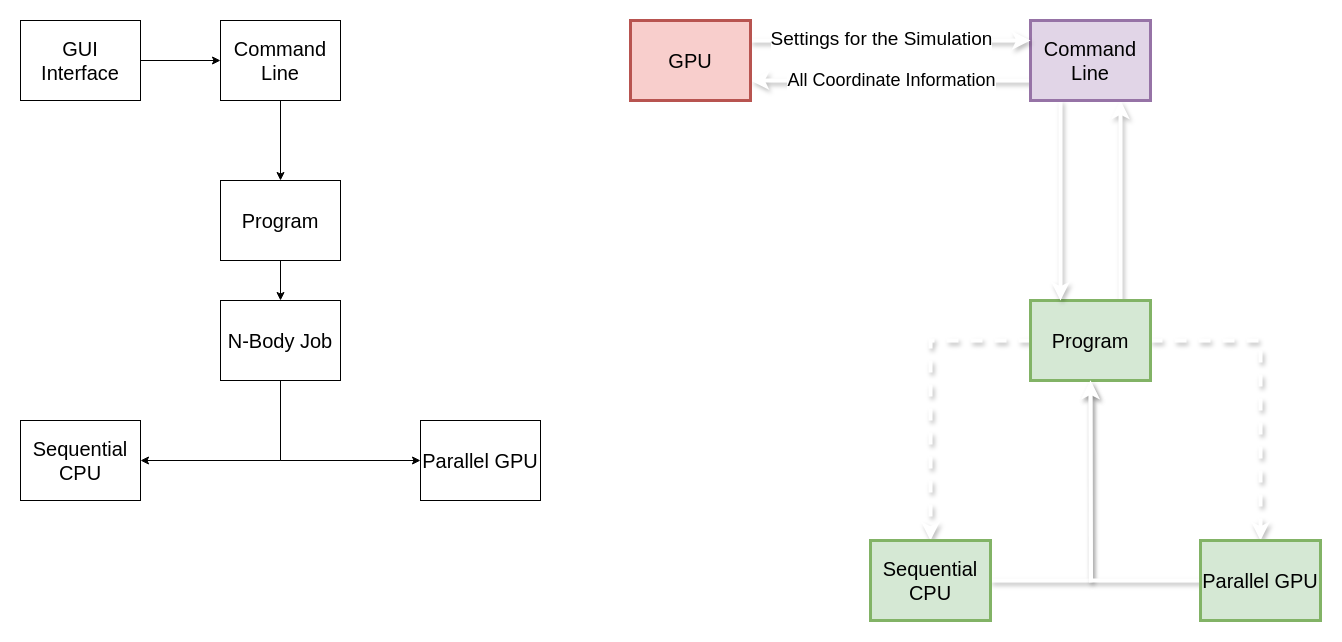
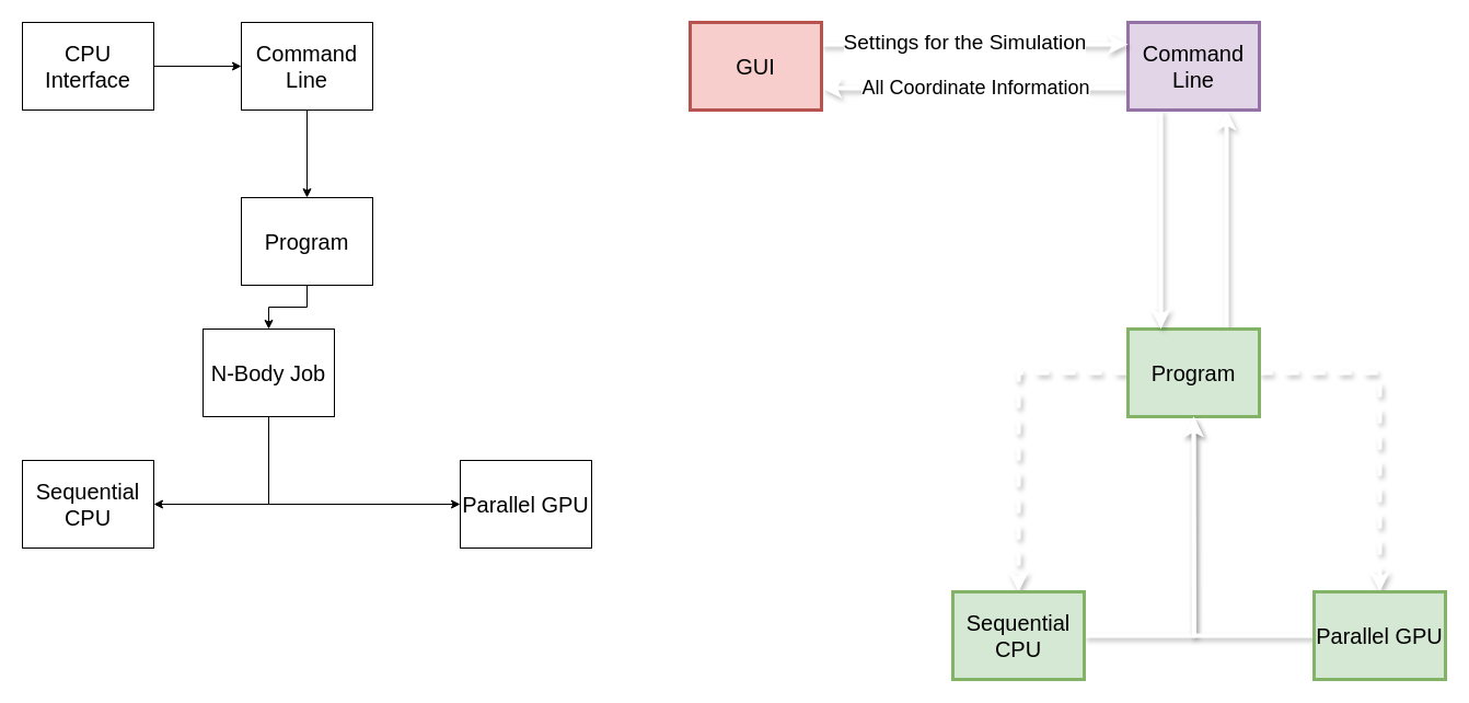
  <mxCell id="0" />
  <mxCell id="1" parent="0" />
  <mxCell id="2" style="edgeStyle=orthogonalEdgeStyle;rounded=0;orthogonalLoop=1;jettySize=auto;html=1;entryX=0.5;entryY=0;entryDx=0;entryDy=0;strokeWidth=4;strokeColor=#FFFFFF;shadow=1;dashed=1;" parent="1" source="5" target="16" edge="1"><mxGeometry relative="1" as="geometry" /></mxCell>
  <mxCell id="3" style="edgeStyle=orthogonalEdgeStyle;rounded=0;orthogonalLoop=1;jettySize=auto;html=1;entryX=0.5;entryY=0;entryDx=0;entryDy=0;strokeWidth=4;strokeColor=#FFFFFF;shadow=1;dashed=1;" parent="1" source="5" target="14" edge="1"><mxGeometry relative="1" as="geometry" /></mxCell>
  <mxCell id="4" style="edgeStyle=orthogonalEdgeStyle;rounded=0;orthogonalLoop=1;jettySize=auto;html=1;exitX=0.75;exitY=0;exitDx=0;exitDy=0;entryX=0.75;entryY=1;entryDx=0;entryDy=0;shadow=1;strokeColor=#FFFFFF;strokeWidth=4;" edge="1" parent="1" source="5" target="9"><mxGeometry relative="1" as="geometry" /></mxCell>
  <mxCell id="5" value="&lt;font style=&quot;font-size: 20px&quot;&gt;Program&lt;/font&gt;" style="rounded=0;whiteSpace=wrap;html=1;fillColor=#d5e8d4;strokeColor=#82b366;strokeWidth=3;" parent="1" vertex="1"><mxGeometry x="1030" y="300" width="120" height="80" as="geometry" /></mxCell>
  <mxCell id="6" style="edgeStyle=orthogonalEdgeStyle;rounded=0;orthogonalLoop=1;jettySize=auto;html=1;exitX=0;exitY=0.75;exitDx=0;exitDy=0;entryX=1;entryY=0.75;entryDx=0;entryDy=0;shadow=1;strokeColor=#FFFFFF;strokeWidth=4;" edge="1" parent="1" source="9" target="12"><mxGeometry relative="1" as="geometry" /></mxCell>
  <mxCell id="7" value="&lt;font style=&quot;font-size: 18px;&quot;&gt;All Coordinate Information&lt;/font&gt;" style="edgeLabel;html=1;align=center;verticalAlign=middle;resizable=0;points=[];fontSize=18;labelBackgroundColor=default;" vertex="1" connectable="0" parent="6"><mxGeometry x="0.029" y="-1" relative="1" as="geometry"><mxPoint x="4" as="offset" /></mxGeometry></mxCell>
  <mxCell id="8" style="edgeStyle=orthogonalEdgeStyle;rounded=0;orthogonalLoop=1;jettySize=auto;html=1;exitX=0.25;exitY=1;exitDx=0;exitDy=0;entryX=0.25;entryY=0;entryDx=0;entryDy=0;shadow=1;strokeColor=#FFFFFF;strokeWidth=4;" edge="1" parent="1" source="9" target="5"><mxGeometry relative="1" as="geometry" /></mxCell>
  <mxCell id="9" value="&lt;font style=&quot;font-size: 20px&quot;&gt;Command Line&lt;/font&gt;" style="rounded=0;whiteSpace=wrap;html=1;fillColor=#e1d5e7;strokeColor=#9673a6;strokeWidth=3;" parent="1" vertex="1"><mxGeometry x="1030" y="20" width="120" height="80" as="geometry" /></mxCell>
  <mxCell id="10" style="edgeStyle=orthogonalEdgeStyle;rounded=0;orthogonalLoop=1;jettySize=auto;html=1;exitX=1;exitY=0.25;exitDx=0;exitDy=0;entryX=0;entryY=0.25;entryDx=0;entryDy=0;shadow=1;strokeColor=#FFFFFF;strokeWidth=4;" edge="1" parent="1" source="12" target="9"><mxGeometry relative="1" as="geometry" /></mxCell>
  <mxCell id="11" value="&lt;font style=&quot;font-size: 19px;&quot;&gt;Settings for the Simulation&lt;/font&gt;" style="edgeLabel;html=1;align=center;verticalAlign=middle;resizable=0;points=[];fontSize=19;labelBackgroundColor=default;" vertex="1" connectable="0" parent="10"><mxGeometry x="-0.157" y="2" relative="1" as="geometry"><mxPoint x="12" as="offset" /></mxGeometry></mxCell>
- <mxCell id="12" value="&lt;font style=&quot;font-size: 20px&quot;&gt;GPU&lt;/font&gt;" style="rounded=0;whiteSpace=wrap;html=1;fillColor=#f8cecc;strokeColor=#b85450;strokeWidth=3;" parent="1" vertex="1"><mxGeometry x="630" y="20" width="120" height="80" as="geometry" /></mxCell>
+ <mxCell id="12" value="&lt;font style=&quot;font-size: 20px&quot;&gt;GUI&lt;/font&gt;" style="rounded=0;whiteSpace=wrap;html=1;fillColor=#f8cecc;strokeColor=#b85450;strokeWidth=3;" parent="1" vertex="1"><mxGeometry x="630" y="20" width="120" height="80" as="geometry" /></mxCell>
  <mxCell id="13" style="edgeStyle=orthogonalEdgeStyle;rounded=0;orthogonalLoop=1;jettySize=auto;html=1;exitX=1;exitY=0.5;exitDx=0;exitDy=0;entryX=0.5;entryY=1;entryDx=0;entryDy=0;shadow=1;strokeColor=#FFFFFF;strokeWidth=4;" edge="1" parent="1" source="14" target="5"><mxGeometry relative="1" as="geometry" /></mxCell>
  <mxCell id="14" value="&lt;font style=&quot;font-size: 20px&quot;&gt;Sequential CPU&lt;/font&gt;" style="rounded=0;whiteSpace=wrap;html=1;fillColor=#d5e8d4;strokeColor=#82b366;strokeWidth=3;" parent="1" vertex="1"><mxGeometry x="870" y="540" width="120" height="80" as="geometry" /></mxCell>
  <mxCell id="15" style="edgeStyle=orthogonalEdgeStyle;rounded=0;orthogonalLoop=1;jettySize=auto;html=1;exitX=0;exitY=0.5;exitDx=0;exitDy=0;shadow=1;strokeColor=#FFFFFF;strokeWidth=4;" edge="1" parent="1" source="16"><mxGeometry relative="1" as="geometry"><mxPoint x="1090" y="380" as="targetPoint" /></mxGeometry></mxCell>
  <mxCell id="16" value="&lt;span style=&quot;font-size: 20px&quot;&gt;Parallel GPU&lt;/span&gt;" style="rounded=0;whiteSpace=wrap;html=1;fillColor=#d5e8d4;strokeColor=#82b366;strokeWidth=3;" parent="1" vertex="1"><mxGeometry x="1200" y="540" width="120" height="80" as="geometry" /></mxCell>
  <mxCell id="17" style="edgeStyle=orthogonalEdgeStyle;rounded=0;orthogonalLoop=1;jettySize=auto;html=1;entryX=0;entryY=0.5;entryDx=0;entryDy=0;exitX=0.5;exitY=1;exitDx=0;exitDy=0;" parent="1" source="27" target="26" edge="1"><mxGeometry relative="1" as="geometry" /></mxCell>
  <mxCell id="18" style="edgeStyle=orthogonalEdgeStyle;rounded=0;orthogonalLoop=1;jettySize=auto;html=1;entryX=1;entryY=0.5;entryDx=0;entryDy=0;exitX=0.5;exitY=1;exitDx=0;exitDy=0;" parent="1" source="27" target="25" edge="1"><mxGeometry relative="1" as="geometry" /></mxCell>
  <mxCell id="19" style="edgeStyle=orthogonalEdgeStyle;rounded=0;orthogonalLoop=1;jettySize=auto;html=1;entryX=0.5;entryY=0;entryDx=0;entryDy=0;" parent="1" source="20" target="27" edge="1"><mxGeometry relative="1" as="geometry" /></mxCell>
  <mxCell id="20" value="&lt;font style=&quot;font-size: 20px&quot;&gt;Program&lt;/font&gt;" style="rounded=0;whiteSpace=wrap;html=1;" parent="1" vertex="1"><mxGeometry x="220" y="180" width="120" height="80" as="geometry" /></mxCell>
  <mxCell id="21" style="edgeStyle=orthogonalEdgeStyle;rounded=0;orthogonalLoop=1;jettySize=auto;html=1;entryX=0.5;entryY=0;entryDx=0;entryDy=0;" parent="1" source="22" target="20" edge="1"><mxGeometry relative="1" as="geometry" /></mxCell>
  <mxCell id="22" value="&lt;font style=&quot;font-size: 20px&quot;&gt;Command Line&lt;/font&gt;" style="rounded=0;whiteSpace=wrap;html=1;" parent="1" vertex="1"><mxGeometry x="220" y="20" width="120" height="80" as="geometry" /></mxCell>
  <mxCell id="23" style="edgeStyle=orthogonalEdgeStyle;rounded=0;orthogonalLoop=1;jettySize=auto;html=1;" parent="1" source="24" target="22" edge="1"><mxGeometry relative="1" as="geometry"><mxPoint x="370" y="190" as="targetPoint" /></mxGeometry></mxCell>
- <mxCell id="24" value="&lt;font style=&quot;font-size: 20px&quot;&gt;GUI Interface&lt;/font&gt;" style="rounded=0;whiteSpace=wrap;html=1;" parent="1" vertex="1"><mxGeometry x="20" y="20" width="120" height="80" as="geometry" /></mxCell>
+ <mxCell id="24" value="&lt;font style=&quot;font-size: 20px&quot;&gt;CPU Interface&lt;/font&gt;" style="rounded=0;whiteSpace=wrap;html=1;" parent="1" vertex="1"><mxGeometry x="20" y="20" width="120" height="80" as="geometry" /></mxCell>
  <mxCell id="25" value="&lt;font style=&quot;font-size: 20px&quot;&gt;Sequential CPU&lt;/font&gt;" style="rounded=0;whiteSpace=wrap;html=1;" parent="1" vertex="1"><mxGeometry x="20" y="420" width="120" height="80" as="geometry" /></mxCell>
  <mxCell id="26" value="&lt;span style=&quot;font-size: 20px&quot;&gt;Parallel GPU&lt;/span&gt;" style="rounded=0;whiteSpace=wrap;html=1;" parent="1" vertex="1"><mxGeometry x="420" y="420" width="120" height="80" as="geometry" /></mxCell>
- <mxCell id="27" value="&lt;font style=&quot;font-size: 20px&quot;&gt;N-Body Job&lt;/font&gt;" style="rounded=0;whiteSpace=wrap;html=1;" parent="1" vertex="1"><mxGeometry x="220" y="300" width="120" height="80" as="geometry" /></mxCell>
+ <mxCell id="27" value="&lt;font style=&quot;font-size: 20px&quot;&gt;N-Body Job&lt;/font&gt;" style="rounded=0;whiteSpace=wrap;html=1;" parent="1" vertex="1"><mxGeometry x="185" y="300" width="120" height="80" as="geometry" /></mxCell>
